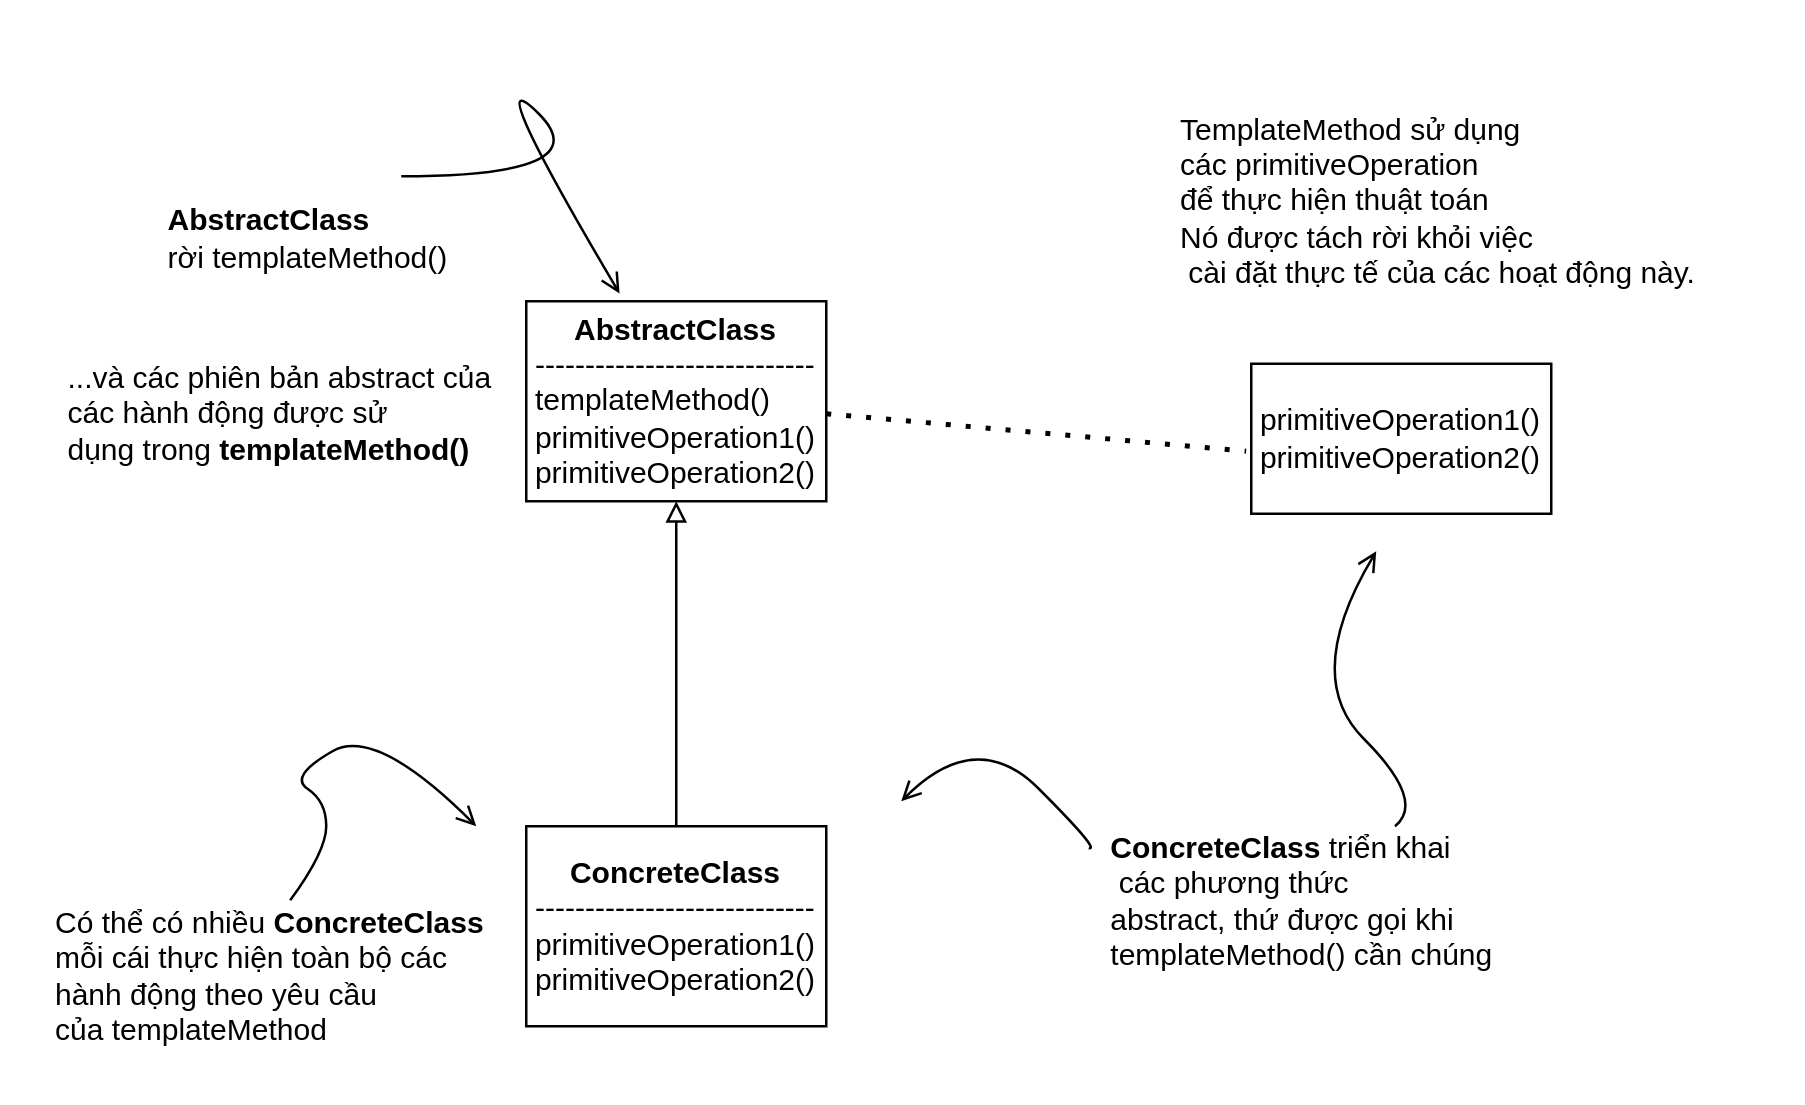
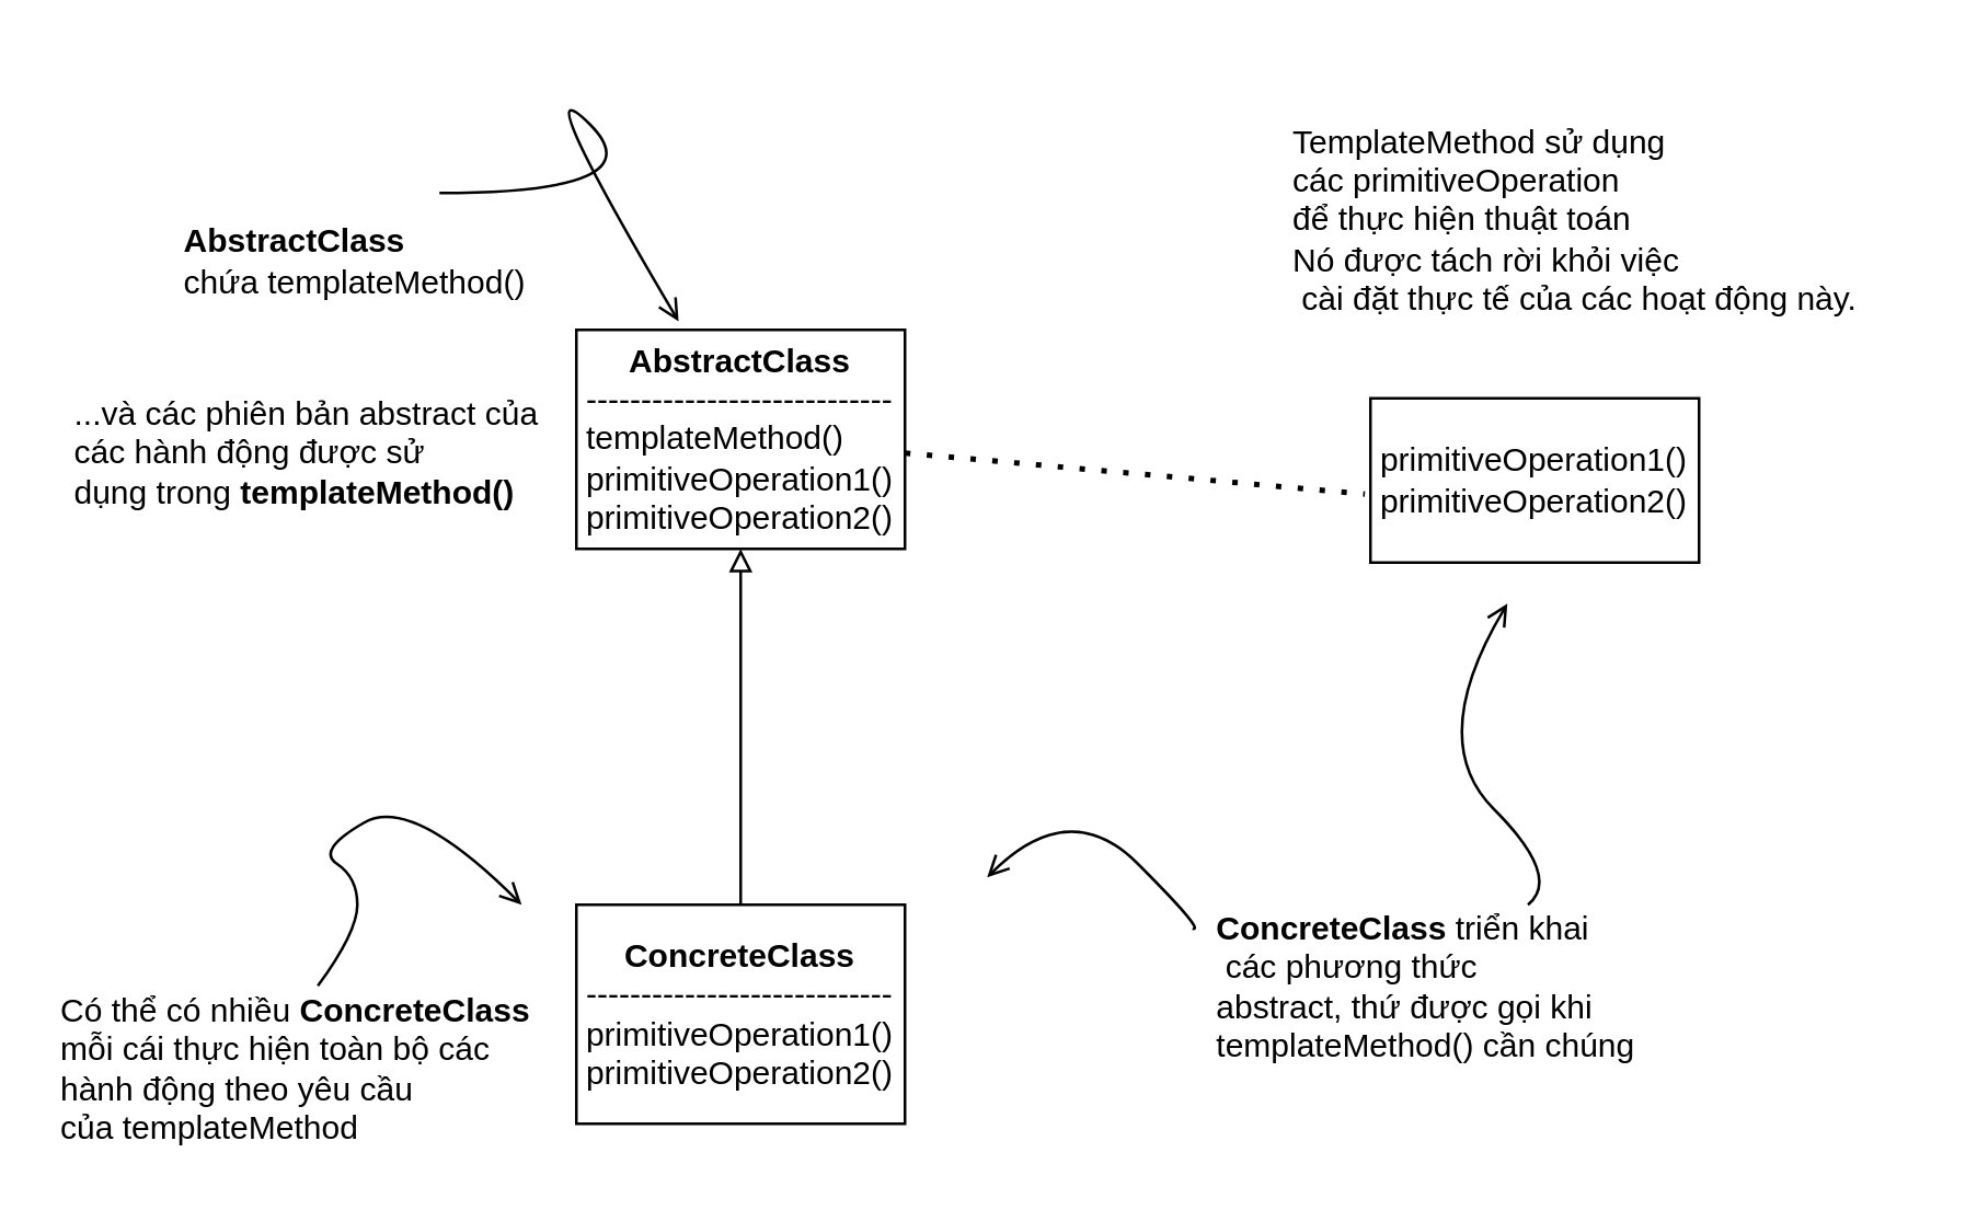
  <mxCell id="0" />
  <mxCell id="1" parent="0" />
  <mxCell id="2" value="&lt;b&gt;AbstractClass&lt;/b&gt;&lt;br&gt;----------------------------&lt;br&gt;&lt;div style=&quot;text-align: left&quot;&gt;&lt;span&gt;templateMethod()&lt;/span&gt;&lt;/div&gt;&lt;div style=&quot;text-align: left&quot;&gt;&lt;span&gt;primitiveOperation1()&lt;/span&gt;&lt;/div&gt;&lt;div style=&quot;text-align: left&quot;&gt;&lt;span&gt;primitiveOperation2()&lt;/span&gt;&lt;/div&gt;" style="rounded=0;whiteSpace=wrap;html=1;" vertex="1" parent="1"><mxGeometry x="210" y="120" width="120" height="80" as="geometry" /></mxCell>
  <mxCell id="3" value="&lt;b&gt;ConcreteClass&lt;/b&gt;&lt;br&gt;----------------------------&lt;br&gt;&lt;div style=&quot;text-align: left&quot;&gt;&lt;span&gt;primitiveOperation1()&lt;/span&gt;&lt;/div&gt;&lt;div style=&quot;text-align: left&quot;&gt;&lt;span&gt;primitiveOperation2()&lt;/span&gt;&lt;/div&gt;" style="rounded=0;whiteSpace=wrap;html=1;" vertex="1" parent="1"><mxGeometry x="210" y="330" width="120" height="80" as="geometry" /></mxCell>
  <mxCell id="4" value="" style="endArrow=block;html=1;rounded=0;exitX=0.5;exitY=0;exitDx=0;exitDy=0;entryX=0.5;entryY=1;entryDx=0;entryDy=0;endFill=0;" edge="1" parent="1" source="3" target="2"><mxGeometry width="50" height="50" relative="1" as="geometry"><mxPoint x="190" y="360" as="sourcePoint" /><mxPoint x="240" y="300" as="targetPoint" /></mxGeometry></mxCell>
  <mxCell id="5" value="&lt;div style=&quot;text-align: left&quot;&gt;primitiveOperation1()&lt;/div&gt;&lt;div style=&quot;text-align: left&quot;&gt;primitiveOperation2()&lt;/div&gt;" style="rounded=0;whiteSpace=wrap;html=1;" vertex="1" parent="1"><mxGeometry x="500" y="145" width="120" height="60" as="geometry" /></mxCell>
  <mxCell id="6" value="" style="endArrow=none;dashed=1;html=1;dashPattern=1 3;strokeWidth=2;rounded=0;entryX=-0.017;entryY=0.583;entryDx=0;entryDy=0;entryPerimeter=0;" edge="1" parent="1" target="5"><mxGeometry width="50" height="50" relative="1" as="geometry"><mxPoint x="330" y="165" as="sourcePoint" /><mxPoint x="380" y="210" as="targetPoint" /></mxGeometry></mxCell>
- <mxCell id="7" value="&lt;b&gt;AbstractClass&lt;/b&gt;&lt;br&gt;rời templateMethod()" style="text;html=1;align=left;verticalAlign=middle;resizable=0;points=[];autosize=1;strokeColor=none;fillColor=none;" vertex="1" parent="1"><mxGeometry x="65" y="80" width="140" height="30" as="geometry" /></mxCell>
+ <mxCell id="7" value="&lt;b&gt;AbstractClass&lt;/b&gt;&lt;br&gt;chứa templateMethod()" style="text;html=1;align=left;verticalAlign=middle;resizable=0;points=[];autosize=1;strokeColor=none;fillColor=none;" vertex="1" parent="1"><mxGeometry x="65" y="80" width="140" height="30" as="geometry" /></mxCell>
  <mxCell id="8" value="&lt;div&gt;&lt;span&gt;...và các phiên bản abstract của&amp;nbsp;&lt;/span&gt;&lt;/div&gt;&lt;div&gt;&lt;span&gt;các hành động được sử&amp;nbsp;&lt;/span&gt;&lt;/div&gt;&lt;div&gt;dụng trong &lt;b&gt;templateMethod()&lt;/b&gt;&lt;/div&gt;" style="text;html=1;align=left;verticalAlign=middle;resizable=0;points=[];autosize=1;strokeColor=none;fillColor=none;" vertex="1" parent="1"><mxGeometry x="25" y="140" width="190" height="50" as="geometry" /></mxCell>
  <mxCell id="9" value="Có thể có nhiều &lt;b&gt;ConcreteClass&lt;/b&gt;&lt;br&gt;mỗi cái thực hiện toàn bộ các&lt;br&gt;hành động theo yêu cầu&lt;br&gt;của templateMethod" style="text;html=1;align=left;verticalAlign=middle;resizable=0;points=[];autosize=1;strokeColor=none;fillColor=none;" vertex="1" parent="1"><mxGeometry x="20" y="360" width="190" height="60" as="geometry" /></mxCell>
  <mxCell id="10" value="&lt;div&gt;&lt;span&gt;TemplateMethod sử dụng&lt;/span&gt;&lt;/div&gt;&lt;div&gt;&lt;span&gt;các primitiveOperation&lt;/span&gt;&lt;/div&gt;&lt;div&gt;&lt;span&gt;để thực hiện thuật toán&lt;/span&gt;&lt;/div&gt;&lt;div&gt;&lt;span&gt;Nó được tách rời khỏi việc&lt;/span&gt;&lt;/div&gt;&lt;div&gt;&lt;span&gt;&amp;nbsp;cài đặt thực tế&amp;nbsp;&lt;/span&gt;&lt;span&gt;của các hoạt động này.&amp;nbsp;&lt;/span&gt;&lt;/div&gt;" style="text;html=1;align=left;verticalAlign=middle;resizable=0;points=[];autosize=1;strokeColor=none;fillColor=none;" vertex="1" parent="1"><mxGeometry x="470" y="40" width="230" height="80" as="geometry" /></mxCell>
  <mxCell id="11" value="&lt;div style=&quot;text-align: left&quot;&gt;&lt;b&gt;ConcreteClass &lt;/b&gt;triển khai&lt;/div&gt;&lt;div style=&quot;text-align: left&quot;&gt;&lt;span&gt;&amp;nbsp;các phương thức&amp;nbsp;&lt;/span&gt;&lt;/div&gt;&lt;div style=&quot;text-align: left&quot;&gt;&lt;span&gt;abstract, thứ được gọi khi&lt;/span&gt;&lt;/div&gt;&lt;div style=&quot;text-align: left&quot;&gt;&lt;span&gt;templateMethod() cần chúng&lt;/span&gt;&lt;/div&gt;" style="text;html=1;align=center;verticalAlign=middle;resizable=0;points=[];autosize=1;strokeColor=none;fillColor=none;" vertex="1" parent="1"><mxGeometry x="435" y="330" width="170" height="60" as="geometry" /></mxCell>
  <mxCell id="12" value="" style="curved=1;endArrow=open;html=1;rounded=0;entryX=0.311;entryY=-0.039;entryDx=0;entryDy=0;entryPerimeter=0;endFill=0;" edge="1" parent="1" target="2"><mxGeometry width="50" height="50" relative="1" as="geometry"><mxPoint x="160" y="70" as="sourcePoint" /><mxPoint x="240" y="20" as="targetPoint" /><Array as="points"><mxPoint x="240" y="70" /><mxPoint x="190" y="20" /></Array></mxGeometry></mxCell>
  <mxCell id="13" value="" style="curved=1;endArrow=open;html=1;rounded=0;exitX=0.503;exitY=-0.006;exitDx=0;exitDy=0;exitPerimeter=0;endFill=0;" edge="1" parent="1" source="9"><mxGeometry width="50" height="50" relative="1" as="geometry"><mxPoint x="150" y="370" as="sourcePoint" /><mxPoint x="190" y="330" as="targetPoint" /><Array as="points"><mxPoint x="130" y="340" /><mxPoint x="130" y="320" /><mxPoint x="115" y="310" /><mxPoint x="150" y="290" /></Array></mxGeometry></mxCell>
  <mxCell id="14" value="" style="curved=1;endArrow=open;html=1;rounded=0;endFill=0;" edge="1" parent="1" source="11"><mxGeometry width="50" height="50" relative="1" as="geometry"><mxPoint x="520" y="320" as="sourcePoint" /><mxPoint x="550" y="220" as="targetPoint" /><Array as="points"><mxPoint x="570" y="320" /><mxPoint x="520" y="270" /></Array></mxGeometry></mxCell>
  <mxCell id="15" value="" style="curved=1;endArrow=open;html=1;rounded=0;endFill=0;" edge="1" parent="1" source="11"><mxGeometry width="50" height="50" relative="1" as="geometry"><mxPoint x="390" y="340" as="sourcePoint" /><mxPoint x="360" y="320" as="targetPoint" /><Array as="points"><mxPoint x="440" y="340" /><mxPoint x="390" y="290" /></Array></mxGeometry></mxCell>
